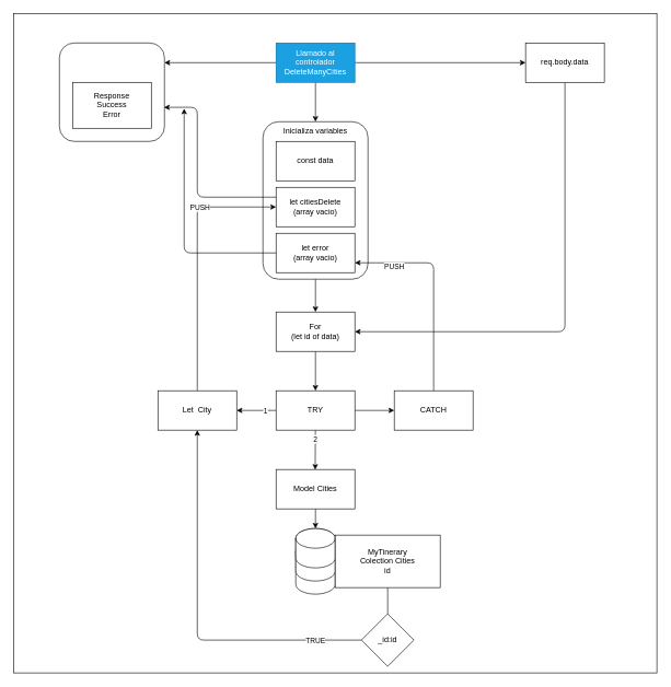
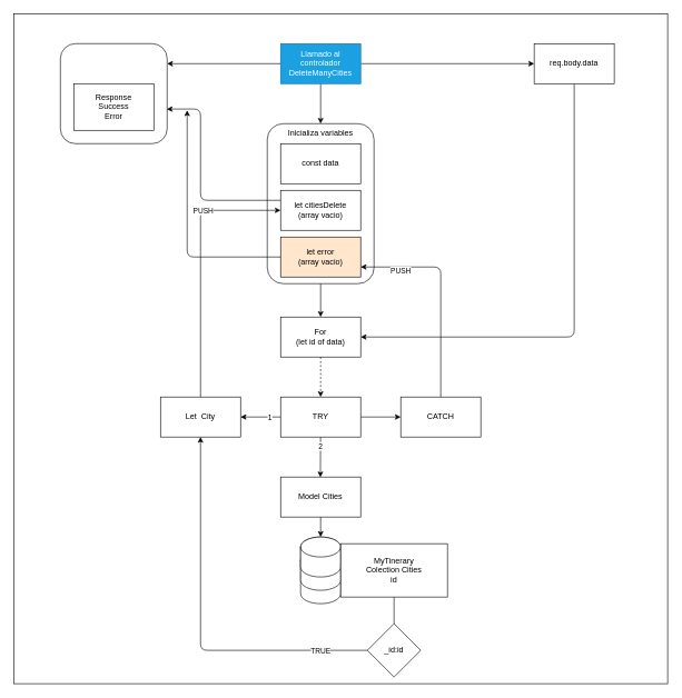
  <mxCell id="0" />
  <mxCell id="1" parent="0" />
  <mxCell id="2" value="" style="rounded=0;whiteSpace=wrap;html=1;" parent="1" vertex="1"><mxGeometry x="20" y="20" width="980" height="1005" as="geometry" /></mxCell>
  <mxCell id="3" style="edgeStyle=none;html=1;entryX=0.5;entryY=0;entryDx=0;entryDy=0;" parent="1" source="6" target="14" edge="1"><mxGeometry relative="1" as="geometry" /></mxCell>
  <mxCell id="4" style="edgeStyle=none;html=1;entryX=0;entryY=0.5;entryDx=0;entryDy=0;" parent="1" source="6" target="8" edge="1"><mxGeometry relative="1" as="geometry" /></mxCell>
  <mxCell id="5" style="edgeStyle=none;html=1;" parent="1" source="6" edge="1"><mxGeometry relative="1" as="geometry"><mxPoint x="250" y="95" as="targetPoint" /></mxGeometry></mxCell>
  <mxCell id="6" value="Llamado al controlador DeleteManyCities" style="rounded=0;whiteSpace=wrap;html=1;fillColor=#1ba1e2;fontColor=#ffffff;strokeColor=#006EAF;" parent="1" vertex="1"><mxGeometry x="420" y="65" width="120" height="60" as="geometry" /></mxCell>
  <mxCell id="7" style="edgeStyle=none;html=1;entryX=1;entryY=0.5;entryDx=0;entryDy=0;" parent="1" source="8" target="25" edge="1"><mxGeometry relative="1" as="geometry"><Array as="points"><mxPoint x="860" y="505" /></Array></mxGeometry></mxCell>
  <mxCell id="8" value="req.body.data" style="rounded=0;whiteSpace=wrap;html=1;" parent="1" vertex="1"><mxGeometry x="800" y="65" width="120" height="60" as="geometry" /></mxCell>
  <mxCell id="9" value="" style="group" parent="1" vertex="1" connectable="0"><mxGeometry x="400" y="185" width="160" height="240" as="geometry" /></mxCell>
  <mxCell id="10" value="" style="rounded=1;whiteSpace=wrap;html=1;" parent="9" vertex="1"><mxGeometry width="160" height="240" as="geometry" /></mxCell>
  <mxCell id="11" value="const data" style="rounded=0;whiteSpace=wrap;html=1;" parent="9" vertex="1"><mxGeometry x="20" y="30" width="120" height="60" as="geometry" /></mxCell>
  <mxCell id="12" value="let citiesDelete&lt;br&gt;(array vacio)" style="rounded=0;whiteSpace=wrap;html=1;" parent="9" vertex="1"><mxGeometry x="20" y="100" width="120" height="60" as="geometry" /></mxCell>
- <mxCell id="13" value="let error&lt;br&gt;(array vacio)" style="rounded=0;whiteSpace=wrap;html=1;" parent="9" vertex="1"><mxGeometry x="20" y="170" width="120" height="60" as="geometry" /></mxCell>
+ <mxCell id="13" value="let error&lt;br&gt;(array vacio)" style="rounded=0;whiteSpace=wrap;html=1;fillColor=#ffe6cc;" parent="9" vertex="1"><mxGeometry x="20" y="170" width="120" height="60" as="geometry" /></mxCell>
  <mxCell id="14" value="Inicializa variables" style="text;html=1;strokeColor=none;fillColor=none;align=center;verticalAlign=middle;whiteSpace=wrap;rounded=0;" parent="9" vertex="1"><mxGeometry x="10" width="140" height="30" as="geometry" /></mxCell>
  <mxCell id="15" style="edgeStyle=none;html=1;" parent="1" source="20" target="23" edge="1"><mxGeometry relative="1" as="geometry" /></mxCell>
  <mxCell id="16" value="1" style="edgeLabel;html=1;align=center;verticalAlign=middle;resizable=0;points=[];" parent="15" vertex="1" connectable="0"><mxGeometry x="-0.417" y="1" relative="1" as="geometry"><mxPoint as="offset" /></mxGeometry></mxCell>
  <mxCell id="17" style="edgeStyle=none;html=1;" parent="1" source="20" target="32" edge="1"><mxGeometry relative="1" as="geometry" /></mxCell>
  <mxCell id="18" style="edgeStyle=none;html=1;entryX=0.469;entryY=0.692;entryDx=0;entryDy=0;entryPerimeter=0;" parent="1" source="20" target="2" edge="1"><mxGeometry relative="1" as="geometry" /></mxCell>
  <mxCell id="19" value="2" style="edgeLabel;html=1;align=center;verticalAlign=middle;resizable=0;points=[];" parent="18" vertex="1" connectable="0"><mxGeometry x="-0.542" relative="1" as="geometry"><mxPoint as="offset" /></mxGeometry></mxCell>
  <mxCell id="20" value="TRY" style="rounded=0;whiteSpace=wrap;html=1;" parent="1" vertex="1"><mxGeometry x="420" y="595" width="120" height="60" as="geometry" /></mxCell>
  <mxCell id="21" style="edgeStyle=none;html=1;entryX=0;entryY=0.5;entryDx=0;entryDy=0;" parent="1" source="23" target="12" edge="1"><mxGeometry relative="1" as="geometry"><Array as="points"><mxPoint x="300" y="315" /></Array></mxGeometry></mxCell>
  <mxCell id="22" value="PUSH" style="edgeLabel;html=1;align=center;verticalAlign=middle;resizable=0;points=[];" parent="21" vertex="1" connectable="0"><mxGeometry x="0.415" relative="1" as="geometry"><mxPoint as="offset" /></mxGeometry></mxCell>
  <mxCell id="23" value="Let&amp;nbsp; City" style="rounded=0;whiteSpace=wrap;html=1;" parent="1" vertex="1"><mxGeometry x="240" y="595" width="120" height="60" as="geometry" /></mxCell>
- <mxCell id="24" style="edgeStyle=none;html=1;entryX=0.5;entryY=0;entryDx=0;entryDy=0;" parent="1" source="25" target="20" edge="1"><mxGeometry relative="1" as="geometry" /></mxCell>
+ <mxCell id="24" style="edgeStyle=none;html=1;entryX=0.5;entryY=0;entryDx=0;entryDy=0;dashed=1;" parent="1" source="25" target="20" edge="1"><mxGeometry relative="1" as="geometry" /></mxCell>
  <mxCell id="25" value="For&lt;br&gt;(let id of data)" style="rounded=0;whiteSpace=wrap;html=1;" parent="1" vertex="1"><mxGeometry x="420" y="475" width="120" height="60" as="geometry" /></mxCell>
  <mxCell id="26" style="edgeStyle=none;html=1;" parent="1" source="27" target="40" edge="1"><mxGeometry relative="1" as="geometry" /></mxCell>
  <mxCell id="27" value="Model Cities" style="rounded=0;whiteSpace=wrap;html=1;" parent="1" vertex="1"><mxGeometry x="420" y="715" width="120" height="60" as="geometry" /></mxCell>
  <mxCell id="28" style="edgeStyle=none;html=1;entryX=0.5;entryY=1;entryDx=0;entryDy=0;" parent="1" source="30" target="23" edge="1"><mxGeometry relative="1" as="geometry"><Array as="points"><mxPoint x="300" y="975" /></Array></mxGeometry></mxCell>
  <mxCell id="29" value="TRUE" style="edgeLabel;html=1;align=center;verticalAlign=middle;resizable=0;points=[];" parent="28" vertex="1" connectable="0"><mxGeometry x="-0.751" y="1" relative="1" as="geometry"><mxPoint as="offset" /></mxGeometry></mxCell>
  <mxCell id="30" value="_id:id" style="rhombus;whiteSpace=wrap;html=1;" parent="1" vertex="1"><mxGeometry x="550" y="935" width="80" height="80" as="geometry" /></mxCell>
  <mxCell id="31" style="edgeStyle=none;html=1;entryX=1;entryY=0.75;entryDx=0;entryDy=0;" parent="1" source="32" target="13" edge="1"><mxGeometry relative="1" as="geometry"><mxPoint x="780" y="505" as="targetPoint" /><Array as="points"><mxPoint x="660" y="400" /></Array></mxGeometry></mxCell>
  <mxCell id="32" value="CATCH" style="rounded=0;whiteSpace=wrap;html=1;" parent="1" vertex="1"><mxGeometry x="600" y="595" width="120" height="60" as="geometry" /></mxCell>
  <mxCell id="33" value="" style="rounded=1;whiteSpace=wrap;html=1;" parent="1" vertex="1"><mxGeometry x="90" y="65" width="160" height="150" as="geometry" /></mxCell>
  <mxCell id="34" value="Response&lt;br&gt;Success&lt;br&gt;Error" style="rounded=0;whiteSpace=wrap;html=1;" parent="1" vertex="1"><mxGeometry x="110" y="125" width="120" height="70" as="geometry" /></mxCell>
  <mxCell id="35" style="edgeStyle=none;html=1;entryX=0.996;entryY=0.654;entryDx=0;entryDy=0;entryPerimeter=0;exitX=0;exitY=0.25;exitDx=0;exitDy=0;" parent="1" source="12" target="33" edge="1"><mxGeometry relative="1" as="geometry"><Array as="points"><mxPoint x="300" y="300" /><mxPoint x="300" y="163" /></Array></mxGeometry></mxCell>
  <mxCell id="36" style="edgeStyle=none;html=1;" parent="1" source="13" edge="1"><mxGeometry relative="1" as="geometry"><mxPoint x="280" y="165" as="targetPoint" /><Array as="points"><mxPoint x="280" y="385" /><mxPoint x="280" y="285" /></Array></mxGeometry></mxCell>
  <mxCell id="37" value="" style="group" parent="1" vertex="1" connectable="0"><mxGeometry x="450" y="805" width="60" height="100" as="geometry" /></mxCell>
  <mxCell id="38" value="" style="shape=cylinder3;whiteSpace=wrap;html=1;boundedLbl=1;backgroundOutline=1;size=15;" parent="37" vertex="1"><mxGeometry y="20" width="60" height="80" as="geometry" /></mxCell>
  <mxCell id="39" value="" style="shape=cylinder3;whiteSpace=wrap;html=1;boundedLbl=1;backgroundOutline=1;size=15;" parent="37" vertex="1"><mxGeometry width="60" height="80" as="geometry" /></mxCell>
  <mxCell id="40" value="" style="shape=cylinder3;whiteSpace=wrap;html=1;boundedLbl=1;backgroundOutline=1;size=15;" parent="37" vertex="1"><mxGeometry width="60" height="60" as="geometry" /></mxCell>
  <mxCell id="41" style="edgeStyle=none;html=1;entryX=0.5;entryY=0;entryDx=0;entryDy=0;endArrow=none;" parent="1" source="42" target="30" edge="1"><mxGeometry relative="1" as="geometry" /></mxCell>
  <mxCell id="42" value="MyTinerary&lt;br&gt;Colection Cities&lt;br&gt;id" style="rounded=0;whiteSpace=wrap;html=1;" parent="1" vertex="1"><mxGeometry x="510" y="815" width="160" height="80" as="geometry" /></mxCell>
  <mxCell id="43" style="edgeStyle=none;html=1;entryX=0.5;entryY=0;entryDx=0;entryDy=0;" parent="1" source="10" target="25" edge="1"><mxGeometry relative="1" as="geometry" /></mxCell>
  <mxCell id="44" value="PUSH" style="edgeLabel;html=1;align=center;verticalAlign=middle;resizable=0;points=[];" vertex="1" connectable="0" parent="1"><mxGeometry x="600" y="397" as="geometry"><mxPoint x="-1" y="8" as="offset" /></mxGeometry></mxCell>
